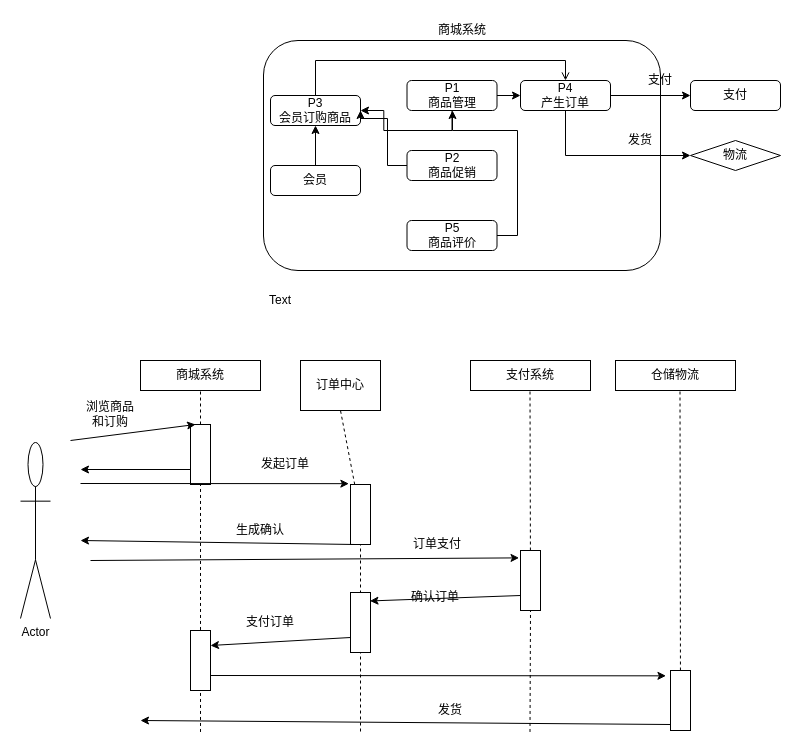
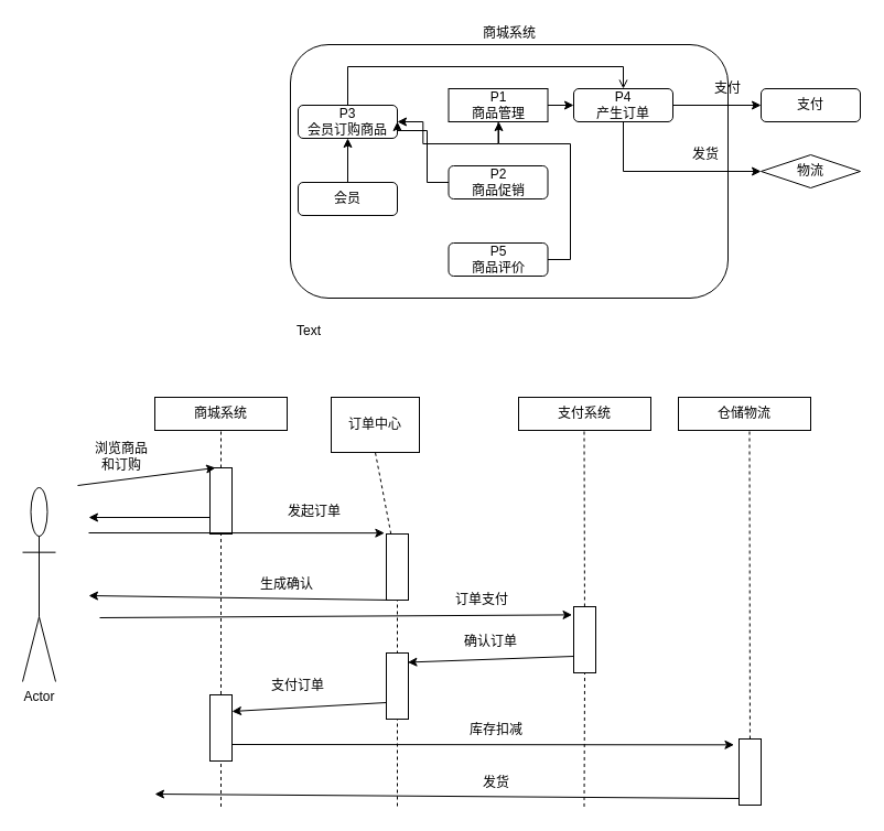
  <mxCell id="0" />
  <mxCell id="1" parent="0" />
  <mxCell id="2" value="" style="rounded=1;whiteSpace=wrap;html=1;" vertex="1" parent="1"><mxGeometry x="263" y="40" width="397" height="230" as="geometry" /></mxCell>
  <mxCell id="3" value="商城系统" style="text;html=1;strokeColor=none;fillColor=none;align=center;verticalAlign=middle;whiteSpace=wrap;rounded=0;" vertex="1" parent="1"><mxGeometry x="426.5" y="20" width="70" height="20" as="geometry" /></mxCell>
  <mxCell id="4" style="edgeStyle=orthogonalEdgeStyle;rounded=0;orthogonalLoop=1;jettySize=auto;html=1;exitX=0.5;exitY=0;exitDx=0;exitDy=0;entryX=0.5;entryY=0;entryDx=0;entryDy=0;endArrow=open;" edge="1" parent="1" source="5" target="11"><mxGeometry relative="1" as="geometry" /></mxCell>
  <mxCell id="5" value="P3&lt;br&gt;会员订购商品&lt;br&gt;" style="rounded=1;whiteSpace=wrap;html=1;" vertex="1" parent="1"><mxGeometry x="270" y="95" width="90" height="30" as="geometry" /></mxCell>
  <mxCell id="6" style="edgeStyle=orthogonalEdgeStyle;rounded=0;orthogonalLoop=1;jettySize=auto;html=1;exitX=0.5;exitY=1;exitDx=0;exitDy=0;" edge="1" parent="1" source="8" target="5"><mxGeometry relative="1" as="geometry" /></mxCell>
  <mxCell id="7" style="edgeStyle=orthogonalEdgeStyle;rounded=0;orthogonalLoop=1;jettySize=auto;html=1;exitX=1;exitY=0.5;exitDx=0;exitDy=0;" edge="1" parent="1" source="8" target="11"><mxGeometry relative="1" as="geometry" /></mxCell>
- <mxCell id="8" value="P1&lt;br&gt;商品管理" style="rounded=1;whiteSpace=wrap;html=1;" vertex="1" parent="1"><mxGeometry x="406.5" y="80" width="90" height="30" as="geometry" /></mxCell>
+ <mxCell id="8" value="P1&lt;br&gt;商品管理" style="whiteSpace=wrap;html=1;rounded=0;" vertex="1" parent="1"><mxGeometry x="406.5" y="80" width="90" height="30" as="geometry" /></mxCell>
  <mxCell id="9" style="edgeStyle=orthogonalEdgeStyle;rounded=0;orthogonalLoop=1;jettySize=auto;html=1;exitX=1;exitY=0.5;exitDx=0;exitDy=0;" edge="1" parent="1" source="11" target="17"><mxGeometry relative="1" as="geometry" /></mxCell>
  <mxCell id="10" style="edgeStyle=orthogonalEdgeStyle;rounded=0;orthogonalLoop=1;jettySize=auto;html=1;exitX=0.5;exitY=1;exitDx=0;exitDy=0;entryX=0;entryY=0.5;entryDx=0;entryDy=0;" edge="1" parent="1" source="11" target="16"><mxGeometry relative="1" as="geometry" /></mxCell>
  <mxCell id="11" value="P4&lt;br&gt;产生订单" style="rounded=1;whiteSpace=wrap;html=1;" vertex="1" parent="1"><mxGeometry x="520" y="80" width="90" height="30" as="geometry" /></mxCell>
  <mxCell id="12" style="edgeStyle=orthogonalEdgeStyle;rounded=0;orthogonalLoop=1;jettySize=auto;html=1;exitX=0.5;exitY=0;exitDx=0;exitDy=0;entryX=0.5;entryY=1;entryDx=0;entryDy=0;" edge="1" parent="1" source="13" target="5"><mxGeometry relative="1" as="geometry" /></mxCell>
  <mxCell id="13" value="会员" style="rounded=1;whiteSpace=wrap;html=1;" vertex="1" parent="1"><mxGeometry x="270" y="165" width="90" height="30" as="geometry" /></mxCell>
  <mxCell id="14" style="edgeStyle=orthogonalEdgeStyle;rounded=0;orthogonalLoop=1;jettySize=auto;html=1;exitX=0;exitY=0.5;exitDx=0;exitDy=0;entryX=1;entryY=0.5;entryDx=0;entryDy=0;" edge="1" parent="1" source="15" target="5"><mxGeometry relative="1" as="geometry"><Array as="points"><mxPoint x="387" y="165" /><mxPoint x="387" y="118" /><mxPoint x="360" y="118" /></Array></mxGeometry></mxCell>
  <mxCell id="15" value="P2&lt;br&gt;商品促销" style="rounded=1;whiteSpace=wrap;html=1;" vertex="1" parent="1"><mxGeometry x="406.5" y="150" width="90" height="30" as="geometry" /></mxCell>
  <mxCell id="16" value="物流" style="rhombus;whiteSpace=wrap;html=1;" vertex="1" parent="1"><mxGeometry x="690" y="140" width="90" height="30" as="geometry" /></mxCell>
  <mxCell id="17" value="支付" style="rounded=1;whiteSpace=wrap;html=1;" vertex="1" parent="1"><mxGeometry x="690" y="80" width="90" height="30" as="geometry" /></mxCell>
  <mxCell id="18" value="Text" style="text;html=1;strokeColor=none;fillColor=none;align=center;verticalAlign=middle;whiteSpace=wrap;rounded=0;" vertex="1" parent="1"><mxGeometry x="260" y="290" width="40" height="20" as="geometry" /></mxCell>
  <mxCell id="19" value="支付" style="text;html=1;strokeColor=none;fillColor=none;align=center;verticalAlign=middle;whiteSpace=wrap;rounded=0;" vertex="1" parent="1"><mxGeometry x="640" y="70" width="40" height="20" as="geometry" /></mxCell>
  <mxCell id="20" value="发货" style="text;html=1;strokeColor=none;fillColor=none;align=center;verticalAlign=middle;whiteSpace=wrap;rounded=0;" vertex="1" parent="1"><mxGeometry x="620" y="130" width="40" height="20" as="geometry" /></mxCell>
  <mxCell id="21" style="edgeStyle=orthogonalEdgeStyle;rounded=0;orthogonalLoop=1;jettySize=auto;html=1;exitX=1;exitY=0.5;exitDx=0;exitDy=0;" edge="1" parent="1" source="22" target="8"><mxGeometry relative="1" as="geometry"><Array as="points"><mxPoint x="517" y="235" /><mxPoint x="517" y="130" /><mxPoint x="452" y="130" /></Array></mxGeometry></mxCell>
  <mxCell id="22" value="P5&lt;br&gt;商品评价" style="rounded=1;whiteSpace=wrap;html=1;" vertex="1" parent="1"><mxGeometry x="406.5" y="220" width="90" height="30" as="geometry" /></mxCell>
  <mxCell id="23" value="Actor" style="shape=umlActor;verticalLabelPosition=bottom;labelBackgroundColor=#ffffff;verticalAlign=top;html=1;outlineConnect=0;" vertex="1" parent="1"><mxGeometry x="20" y="442" width="30" height="176" as="geometry" /></mxCell>
  <mxCell id="24" value="商城系统" style="rounded=0;whiteSpace=wrap;html=1;" vertex="1" parent="1"><mxGeometry x="140" y="360" width="120" height="30" as="geometry" /></mxCell>
  <mxCell id="25" value="订单中心" style="rounded=0;whiteSpace=wrap;html=1;" vertex="1" parent="1"><mxGeometry x="300" y="360" width="80" height="50" as="geometry" /></mxCell>
  <mxCell id="26" value="支付系统" style="rounded=0;whiteSpace=wrap;html=1;" vertex="1" parent="1"><mxGeometry x="470" y="360" width="120" height="30" as="geometry" /></mxCell>
  <mxCell id="27" value="" style="endArrow=none;dashed=1;html=1;entryX=0.5;entryY=1;entryDx=0;entryDy=0;" edge="1" parent="1" source="30" target="24"><mxGeometry width="50" height="50" relative="1" as="geometry"><mxPoint x="200" y="731.455" as="sourcePoint" /><mxPoint x="90" y="540" as="targetPoint" /></mxGeometry></mxCell>
  <mxCell id="28" value="" style="endArrow=none;dashed=1;html=1;entryX=0.5;entryY=1;entryDx=0;entryDy=0;" edge="1" parent="1" source="35" target="25"><mxGeometry width="50" height="50" relative="1" as="geometry"><mxPoint x="364.5" y="731.455" as="sourcePoint" /><mxPoint x="364.5" y="390" as="targetPoint" /></mxGeometry></mxCell>
  <mxCell id="29" value="" style="endArrow=none;dashed=1;html=1;entryX=0.5;entryY=1;entryDx=0;entryDy=0;" edge="1" parent="1" source="38"><mxGeometry width="50" height="50" relative="1" as="geometry"><mxPoint x="529.5" y="731.455" as="sourcePoint" /><mxPoint x="529.5" y="390" as="targetPoint" /></mxGeometry></mxCell>
  <mxCell id="30" value="" style="rounded=0;whiteSpace=wrap;html=1;" vertex="1" parent="1"><mxGeometry x="190" y="424" width="20" height="60" as="geometry" /></mxCell>
  <mxCell id="31" value="" style="endArrow=none;dashed=1;html=1;entryX=0.5;entryY=1;entryDx=0;entryDy=0;" edge="1" parent="1" target="30"><mxGeometry width="50" height="50" relative="1" as="geometry"><mxPoint x="200" y="731.455" as="sourcePoint" /><mxPoint x="200" y="390" as="targetPoint" /></mxGeometry></mxCell>
  <mxCell id="32" value="" style="endArrow=classic;html=1;entryX=0.25;entryY=0;entryDx=0;entryDy=0;" edge="1" parent="1" target="30"><mxGeometry width="50" height="50" relative="1" as="geometry"><mxPoint x="70" y="440" as="sourcePoint" /><mxPoint x="130" y="404" as="targetPoint" /></mxGeometry></mxCell>
  <mxCell id="33" value="浏览商品和订购" style="text;html=1;strokeColor=none;fillColor=none;align=center;verticalAlign=middle;whiteSpace=wrap;rounded=0;" vertex="1" parent="1"><mxGeometry x="80" y="404" width="60" height="20" as="geometry" /></mxCell>
  <mxCell id="34" value="" style="endArrow=classic;html=1;entryX=-0.082;entryY=-0.014;entryDx=0;entryDy=0;entryPerimeter=0;" edge="1" parent="1" target="35"><mxGeometry width="50" height="50" relative="1" as="geometry"><mxPoint x="80" y="483" as="sourcePoint" /><mxPoint x="300" y="410" as="targetPoint" /></mxGeometry></mxCell>
  <mxCell id="35" value="" style="rounded=0;whiteSpace=wrap;html=1;" vertex="1" parent="1"><mxGeometry x="350" y="484" width="20" height="60" as="geometry" /></mxCell>
  <mxCell id="36" value="" style="endArrow=none;dashed=1;html=1;entryX=0.5;entryY=1;entryDx=0;entryDy=0;" edge="1" parent="1" target="35"><mxGeometry width="50" height="50" relative="1" as="geometry"><mxPoint x="360" y="731" as="sourcePoint" /><mxPoint x="364.5" y="390" as="targetPoint" /></mxGeometry></mxCell>
  <mxCell id="37" value="发起订单" style="text;html=1;strokeColor=none;fillColor=none;align=center;verticalAlign=middle;whiteSpace=wrap;rounded=0;" vertex="1" parent="1"><mxGeometry x="255" y="454" width="60" height="20" as="geometry" /></mxCell>
  <mxCell id="38" value="" style="rounded=0;whiteSpace=wrap;html=1;" vertex="1" parent="1"><mxGeometry x="520" y="550" width="20" height="60" as="geometry" /></mxCell>
  <mxCell id="39" value="" style="endArrow=none;dashed=1;html=1;entryX=0.5;entryY=1;entryDx=0;entryDy=0;" edge="1" parent="1" target="38"><mxGeometry width="50" height="50" relative="1" as="geometry"><mxPoint x="529.5" y="731.455" as="sourcePoint" /><mxPoint x="529.5" y="390" as="targetPoint" /></mxGeometry></mxCell>
  <mxCell id="40" value="" style="endArrow=classic;html=1;exitX=0.25;exitY=1;exitDx=0;exitDy=0;" edge="1" parent="1" source="35"><mxGeometry width="50" height="50" relative="1" as="geometry"><mxPoint x="210" y="542.5" as="sourcePoint" /><mxPoint x="80" y="540" as="targetPoint" /></mxGeometry></mxCell>
  <mxCell id="41" value="生成确认" style="text;html=1;strokeColor=none;fillColor=none;align=center;verticalAlign=middle;whiteSpace=wrap;rounded=0;" vertex="1" parent="1"><mxGeometry x="230" y="520" width="60" height="20" as="geometry" /></mxCell>
  <mxCell id="42" value="" style="endArrow=classic;html=1;entryX=-0.073;entryY=0.123;entryDx=0;entryDy=0;entryPerimeter=0;" edge="1" parent="1" target="38"><mxGeometry width="50" height="50" relative="1" as="geometry"><mxPoint x="90" y="560" as="sourcePoint" /><mxPoint x="150" y="550" as="targetPoint" /></mxGeometry></mxCell>
  <mxCell id="43" value="订单支付" style="text;html=1;strokeColor=none;fillColor=none;align=center;verticalAlign=middle;whiteSpace=wrap;rounded=0;" vertex="1" parent="1"><mxGeometry x="406.5" y="534" width="60" height="20" as="geometry" /></mxCell>
  <mxCell id="44" value="仓储物流" style="rounded=0;whiteSpace=wrap;html=1;" vertex="1" parent="1"><mxGeometry x="615" y="360" width="120" height="30" as="geometry" /></mxCell>
  <mxCell id="45" value="" style="endArrow=none;dashed=1;html=1;entryX=0.5;entryY=1;entryDx=0;entryDy=0;" edge="1" parent="1" source="52"><mxGeometry width="50" height="50" relative="1" as="geometry"><mxPoint x="680" y="730" as="sourcePoint" /><mxPoint x="679.5" y="390.5" as="targetPoint" /></mxGeometry></mxCell>
  <mxCell id="46" value="" style="rounded=0;whiteSpace=wrap;html=1;" vertex="1" parent="1"><mxGeometry x="350" y="592" width="20" height="60" as="geometry" /></mxCell>
  <mxCell id="47" value="" style="endArrow=classic;html=1;entryX=0.973;entryY=0.141;entryDx=0;entryDy=0;entryPerimeter=0;exitX=0;exitY=0.75;exitDx=0;exitDy=0;" edge="1" parent="1" source="38" target="46"><mxGeometry width="50" height="50" relative="1" as="geometry"><mxPoint x="430" y="640" as="sourcePoint" /><mxPoint x="480" y="590" as="targetPoint" /></mxGeometry></mxCell>
- <mxCell id="48" value="确认订单" style="text;html=1;strokeColor=none;fillColor=none;align=center;verticalAlign=middle;whiteSpace=wrap;rounded=0;" vertex="1" parent="1"><mxGeometry x="405" y="587" width="60" height="20" as="geometry" /></mxCell>
+ <mxCell id="48" value="确认订单" style="text;html=1;strokeColor=none;fillColor=none;align=center;verticalAlign=middle;whiteSpace=wrap;rounded=0;" vertex="1" parent="1"><mxGeometry x="415" y="572" width="60" height="20" as="geometry" /></mxCell>
  <mxCell id="49" value="" style="rounded=0;whiteSpace=wrap;html=1;" vertex="1" parent="1"><mxGeometry x="190" y="630" width="20" height="60" as="geometry" /></mxCell>
  <mxCell id="50" value="" style="endArrow=classic;html=1;entryX=0.973;entryY=0.141;entryDx=0;entryDy=0;entryPerimeter=0;exitX=0;exitY=0.75;exitDx=0;exitDy=0;" edge="1" parent="1" source="46"><mxGeometry width="50" height="50" relative="1" as="geometry"><mxPoint x="361" y="640" as="sourcePoint" /><mxPoint x="210" y="645" as="targetPoint" /></mxGeometry></mxCell>
  <mxCell id="51" value="支付订单" style="text;html=1;strokeColor=none;fillColor=none;align=center;verticalAlign=middle;whiteSpace=wrap;rounded=0;" vertex="1" parent="1"><mxGeometry x="240" y="612" width="60" height="20" as="geometry" /></mxCell>
  <mxCell id="52" value="" style="rounded=0;whiteSpace=wrap;html=1;" vertex="1" parent="1"><mxGeometry x="670" y="670" width="20" height="60" as="geometry" /></mxCell>
  <mxCell id="53" value="" style="endArrow=none;dashed=1;html=1;entryX=0.5;entryY=1;entryDx=0;entryDy=0;" edge="1" parent="1" target="52"><mxGeometry width="50" height="50" relative="1" as="geometry"><mxPoint x="680" y="730" as="sourcePoint" /><mxPoint x="679.5" y="390.5" as="targetPoint" /></mxGeometry></mxCell>
  <mxCell id="54" value="" style="endArrow=classic;html=1;exitX=1;exitY=0.75;exitDx=0;exitDy=0;entryX=-0.227;entryY=0.089;entryDx=0;entryDy=0;entryPerimeter=0;" edge="1" parent="1" source="49" target="52"><mxGeometry width="50" height="50" relative="1" as="geometry"><mxPoint x="370" y="682" as="sourcePoint" /><mxPoint x="640" y="675" as="targetPoint" /></mxGeometry></mxCell>
  <mxCell id="55" value="" style="endArrow=classic;html=1;exitX=0.25;exitY=1;exitDx=0;exitDy=0;" edge="1" parent="1"><mxGeometry width="50" height="50" relative="1" as="geometry"><mxPoint x="670" y="724" as="sourcePoint" /><mxPoint x="140" y="720" as="targetPoint" /></mxGeometry></mxCell>
+ <mxCell id="56" value="库存扣减" style="text;html=1;strokeColor=none;fillColor=none;align=center;verticalAlign=middle;whiteSpace=wrap;rounded=0;" vertex="1" parent="1"><mxGeometry x="420" y="652" width="60" height="20" as="geometry" /></mxCell>
  <mxCell id="57" value="发货" style="text;html=1;strokeColor=none;fillColor=none;align=center;verticalAlign=middle;whiteSpace=wrap;rounded=0;" vertex="1" parent="1"><mxGeometry x="420" y="700" width="60" height="20" as="geometry" /></mxCell>
  <mxCell id="58" value="" style="endArrow=classic;html=1;exitX=0;exitY=0.75;exitDx=0;exitDy=0;" edge="1" parent="1" source="30"><mxGeometry width="50" height="50" relative="1" as="geometry"><mxPoint x="65" y="480" as="sourcePoint" /><mxPoint x="80" y="469" as="targetPoint" /></mxGeometry></mxCell>
